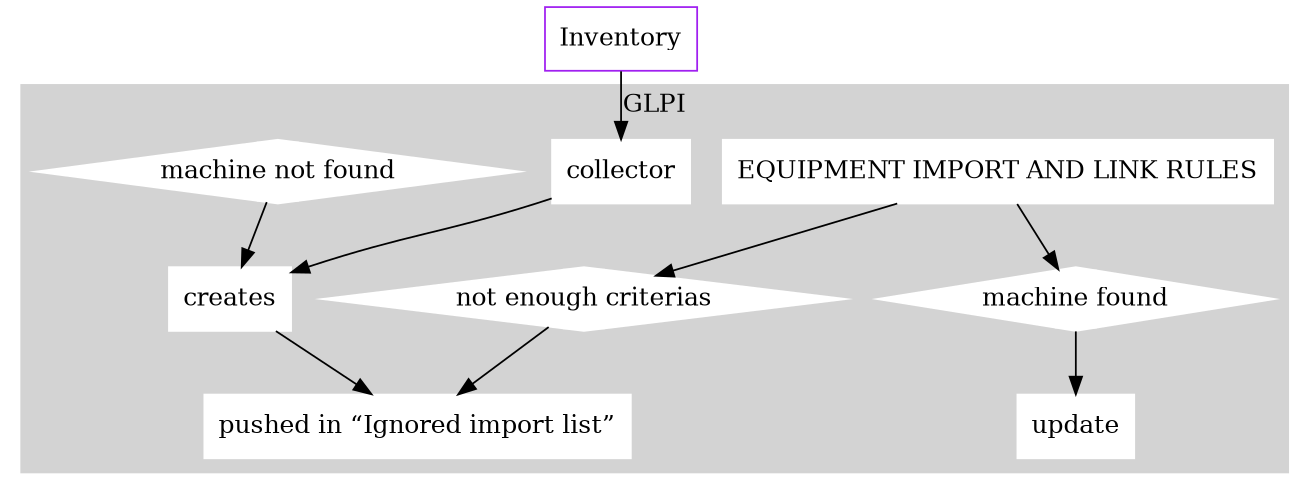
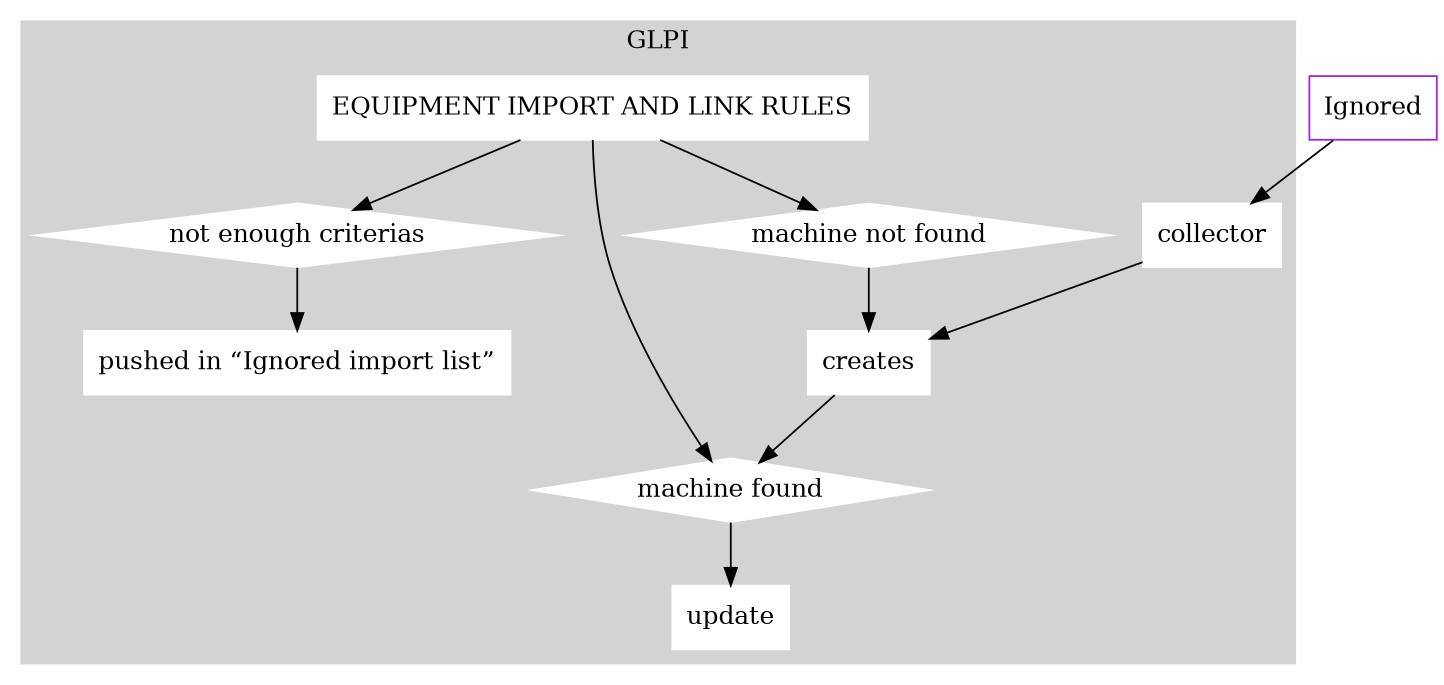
  digraph {
    color=lightgrey
    style=filled
    node [color=white shape=box style=filled]
    collector
    "EQUIPMENT IMPORT AND LINK RULES"
    "machine found" [shape=Mdiamond]
    "machine not found" [shape=Mdiamond]
    "not enough criterias" [shape=Mdiamond]
    update
    creates
    "pushed in “Ignored import list”"
-   Inventory [color=purple style=""]
+   Inventory [color=purple label=Ignored style=""]
    subgraph cluster_1 {
      label=GLPI
      collector
      "EQUIPMENT IMPORT AND LINK RULES"
      "machine found"
      "machine not found"
      "not enough criterias"
      update
      creates
      "pushed in “Ignored import list”"
    }
    collector -> creates
    "EQUIPMENT IMPORT AND LINK RULES" -> "machine found"
+   "EQUIPMENT IMPORT AND LINK RULES" -> "machine not found"
    "EQUIPMENT IMPORT AND LINK RULES" -> "not enough criterias"
    "machine found" -> update
    "machine not found" -> creates
    "not enough criterias" -> "pushed in “Ignored import list”"
-   creates -> "pushed in “Ignored import list”"
+   creates -> "machine found"
    Inventory -> collector
  }
